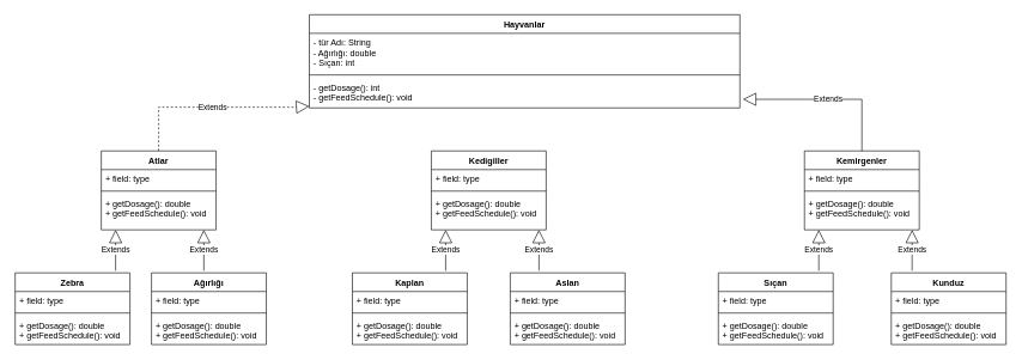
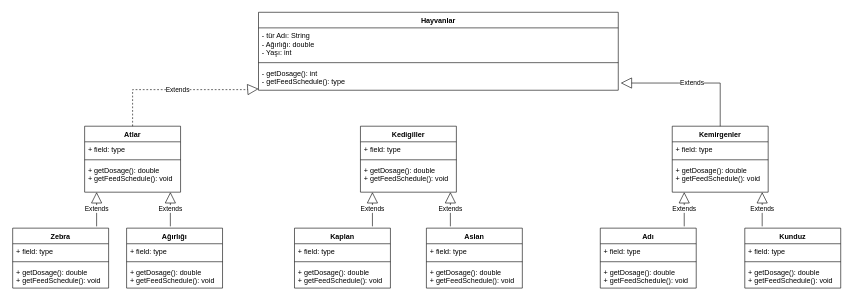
  <mxCell id="0" />
  <mxCell id="1" parent="0" />
  <mxCell id="2" value="Kemirgenler" style="swimlane;fontStyle=1;align=center;verticalAlign=top;childLayout=stackLayout;horizontal=1;startSize=26;horizontalStack=0;resizeParent=1;resizeParentMax=0;resizeLast=0;collapsible=1;marginBottom=0;" parent="1" vertex="1"><mxGeometry x="1120" y="210" width="160" height="110" as="geometry" /></mxCell>
  <mxCell id="3" value="+ field: type" style="text;strokeColor=none;fillColor=none;align=left;verticalAlign=top;spacingLeft=4;spacingRight=4;overflow=hidden;rotatable=0;points=[[0,0.5],[1,0.5]];portConstraint=eastwest;" parent="2" vertex="1"><mxGeometry y="26" width="160" height="26" as="geometry" /></mxCell>
  <mxCell id="4" value="" style="line;strokeWidth=1;fillColor=none;align=left;verticalAlign=middle;spacingTop=-1;spacingLeft=3;spacingRight=3;rotatable=0;labelPosition=right;points=[];portConstraint=eastwest;strokeColor=inherit;" parent="2" vertex="1"><mxGeometry y="52" width="160" height="8" as="geometry" /></mxCell>
  <mxCell id="5" value="+ getDosage(): double&#10;+ getFeedSchedule(): void" style="text;strokeColor=none;fillColor=none;align=left;verticalAlign=top;spacingLeft=4;spacingRight=4;overflow=hidden;rotatable=0;points=[[0,0.5],[1,0.5]];portConstraint=eastwest;" parent="2" vertex="1"><mxGeometry y="60" width="160" height="50" as="geometry" /></mxCell>
  <mxCell id="6" value="Kedigiller" style="swimlane;fontStyle=1;align=center;verticalAlign=top;childLayout=stackLayout;horizontal=1;startSize=26;horizontalStack=0;resizeParent=1;resizeParentMax=0;resizeLast=0;collapsible=1;marginBottom=0;" parent="1" vertex="1"><mxGeometry x="600" y="210" width="160" height="110" as="geometry" /></mxCell>
  <mxCell id="7" value="+ field: type" style="text;strokeColor=none;fillColor=none;align=left;verticalAlign=top;spacingLeft=4;spacingRight=4;overflow=hidden;rotatable=0;points=[[0,0.5],[1,0.5]];portConstraint=eastwest;" parent="6" vertex="1"><mxGeometry y="26" width="160" height="26" as="geometry" /></mxCell>
  <mxCell id="8" value="" style="line;strokeWidth=1;fillColor=none;align=left;verticalAlign=middle;spacingTop=-1;spacingLeft=3;spacingRight=3;rotatable=0;labelPosition=right;points=[];portConstraint=eastwest;strokeColor=inherit;" parent="6" vertex="1"><mxGeometry y="52" width="160" height="8" as="geometry" /></mxCell>
  <mxCell id="9" value="+ getDosage(): double&#10;+ getFeedSchedule(): void" style="text;strokeColor=none;fillColor=none;align=left;verticalAlign=top;spacingLeft=4;spacingRight=4;overflow=hidden;rotatable=0;points=[[0,0.5],[1,0.5]];portConstraint=eastwest;" parent="6" vertex="1"><mxGeometry y="60" width="160" height="50" as="geometry" /></mxCell>
  <mxCell id="10" value="Atlar" style="swimlane;fontStyle=1;align=center;verticalAlign=top;childLayout=stackLayout;horizontal=1;startSize=26;horizontalStack=0;resizeParent=1;resizeParentMax=0;resizeLast=0;collapsible=1;marginBottom=0;" parent="1" vertex="1"><mxGeometry x="140" y="210" width="160" height="110" as="geometry" /></mxCell>
  <mxCell id="11" value="+ field: type" style="text;strokeColor=none;fillColor=none;align=left;verticalAlign=top;spacingLeft=4;spacingRight=4;overflow=hidden;rotatable=0;points=[[0,0.5],[1,0.5]];portConstraint=eastwest;" parent="10" vertex="1"><mxGeometry y="26" width="160" height="26" as="geometry" /></mxCell>
  <mxCell id="12" value="" style="line;strokeWidth=1;fillColor=none;align=left;verticalAlign=middle;spacingTop=-1;spacingLeft=3;spacingRight=3;rotatable=0;labelPosition=right;points=[];portConstraint=eastwest;strokeColor=inherit;" parent="10" vertex="1"><mxGeometry y="52" width="160" height="8" as="geometry" /></mxCell>
  <mxCell id="13" value="+ getDosage(): double&#10;+ getFeedSchedule(): void" style="text;strokeColor=none;fillColor=none;align=left;verticalAlign=top;spacingLeft=4;spacingRight=4;overflow=hidden;rotatable=0;points=[[0,0.5],[1,0.5]];portConstraint=eastwest;" parent="10" vertex="1"><mxGeometry y="60" width="160" height="50" as="geometry" /></mxCell>
  <mxCell id="14" value="Hayvanlar" style="swimlane;fontStyle=1;align=center;verticalAlign=top;childLayout=stackLayout;horizontal=1;startSize=26;horizontalStack=0;resizeParent=1;resizeParentMax=0;resizeLast=0;collapsible=1;marginBottom=0;" parent="1" vertex="1"><mxGeometry x="430" y="20" width="600" height="130" as="geometry" /></mxCell>
- <mxCell id="15" value="- tür Adı: String&#10;- Ağırlığı: double&#10;- Sıçan: int" style="text;strokeColor=none;fillColor=none;align=left;verticalAlign=top;spacingLeft=4;spacingRight=4;overflow=hidden;rotatable=0;points=[[0,0.5],[1,0.5]];portConstraint=eastwest;" parent="14" vertex="1"><mxGeometry y="26" width="600" height="54" as="geometry" /></mxCell>
+ <mxCell id="15" value="- tür Adı: String&#10;- Ağırlığı: double&#10;- Yaşı: int" style="text;strokeColor=none;fillColor=none;align=left;verticalAlign=top;spacingLeft=4;spacingRight=4;overflow=hidden;rotatable=0;points=[[0,0.5],[1,0.5]];portConstraint=eastwest;" parent="14" vertex="1"><mxGeometry y="26" width="600" height="54" as="geometry" /></mxCell>
  <mxCell id="16" value="" style="line;strokeWidth=1;fillColor=none;align=left;verticalAlign=middle;spacingTop=-1;spacingLeft=3;spacingRight=3;rotatable=0;labelPosition=right;points=[];portConstraint=eastwest;strokeColor=inherit;" parent="14" vertex="1"><mxGeometry y="80" width="600" height="8" as="geometry" /></mxCell>
- <mxCell id="17" value="- getDosage(): int&#10;- getFeedSchedule(): void" style="text;strokeColor=none;fillColor=none;align=left;verticalAlign=top;spacingLeft=4;spacingRight=4;overflow=hidden;rotatable=0;points=[[0,0.5],[1,0.5]];portConstraint=eastwest;" parent="14" vertex="1"><mxGeometry y="88" width="600" height="42" as="geometry" /></mxCell>
+ <mxCell id="17" value="- getDosage(): int&#10;- getFeedSchedule(): type" style="text;strokeColor=none;fillColor=none;align=left;verticalAlign=top;spacingLeft=4;spacingRight=4;overflow=hidden;rotatable=0;points=[[0,0.5],[1,0.5]];portConstraint=eastwest;" parent="14" vertex="1"><mxGeometry y="88" width="600" height="42" as="geometry" /></mxCell>
  <mxCell id="18" value="Extends" style="endArrow=block;endSize=16;endFill=0;html=1;rounded=0;entryX=1.007;entryY=0.714;entryDx=0;entryDy=0;entryPerimeter=0;" parent="1" target="17" edge="1"><mxGeometry width="160" relative="1" as="geometry"><mxPoint x="1200" y="210" as="sourcePoint" /><mxPoint x="1070" y="140" as="targetPoint" /><Array as="points"><mxPoint x="1200" y="210" /><mxPoint x="1200" y="138" /><mxPoint x="1130" y="138" /></Array></mxGeometry></mxCell>
  <mxCell id="19" value="Extends" style="endArrow=block;endSize=16;endFill=0;html=1;rounded=0;exitX=0.5;exitY=0;exitDx=0;exitDy=0;dashed=1;" parent="1" source="10" target="17" edge="1"><mxGeometry width="160" relative="1" as="geometry"><mxPoint x="112" y="260" as="sourcePoint" /><mxPoint x="170" y="170" as="targetPoint" /><Array as="points"><mxPoint x="220" y="149" /><mxPoint x="240" y="149" /><mxPoint x="410" y="149" /></Array></mxGeometry></mxCell>
  <mxCell id="20" value="Kaplan" style="swimlane;fontStyle=1;align=center;verticalAlign=top;childLayout=stackLayout;horizontal=1;startSize=26;horizontalStack=0;resizeParent=1;resizeParentMax=0;resizeLast=0;collapsible=1;marginBottom=0;" parent="1" vertex="1"><mxGeometry x="490" y="380" width="160" height="100" as="geometry" /></mxCell>
  <mxCell id="21" value="+ field: type" style="text;strokeColor=none;fillColor=none;align=left;verticalAlign=top;spacingLeft=4;spacingRight=4;overflow=hidden;rotatable=0;points=[[0,0.5],[1,0.5]];portConstraint=eastwest;" parent="20" vertex="1"><mxGeometry y="26" width="160" height="26" as="geometry" /></mxCell>
  <mxCell id="22" value="" style="line;strokeWidth=1;fillColor=none;align=left;verticalAlign=middle;spacingTop=-1;spacingLeft=3;spacingRight=3;rotatable=0;labelPosition=right;points=[];portConstraint=eastwest;strokeColor=inherit;" parent="20" vertex="1"><mxGeometry y="52" width="160" height="8" as="geometry" /></mxCell>
  <mxCell id="23" value="+ getDosage(): double&#10;+ getFeedSchedule(): void" style="text;strokeColor=none;fillColor=none;align=left;verticalAlign=top;spacingLeft=4;spacingRight=4;overflow=hidden;rotatable=0;points=[[0,0.5],[1,0.5]];portConstraint=eastwest;" parent="20" vertex="1"><mxGeometry y="60" width="160" height="40" as="geometry" /></mxCell>
  <mxCell id="24" value="Aslan" style="swimlane;fontStyle=1;align=center;verticalAlign=top;childLayout=stackLayout;horizontal=1;startSize=26;horizontalStack=0;resizeParent=1;resizeParentMax=0;resizeLast=0;collapsible=1;marginBottom=0;" parent="1" vertex="1"><mxGeometry x="710" y="380" width="160" height="100" as="geometry" /></mxCell>
  <mxCell id="25" value="+ field: type" style="text;strokeColor=none;fillColor=none;align=left;verticalAlign=top;spacingLeft=4;spacingRight=4;overflow=hidden;rotatable=0;points=[[0,0.5],[1,0.5]];portConstraint=eastwest;" parent="24" vertex="1"><mxGeometry y="26" width="160" height="26" as="geometry" /></mxCell>
  <mxCell id="26" value="" style="line;strokeWidth=1;fillColor=none;align=left;verticalAlign=middle;spacingTop=-1;spacingLeft=3;spacingRight=3;rotatable=0;labelPosition=right;points=[];portConstraint=eastwest;strokeColor=inherit;" parent="24" vertex="1"><mxGeometry y="52" width="160" height="8" as="geometry" /></mxCell>
  <mxCell id="27" value="+ getDosage(): double&#10;+ getFeedSchedule(): void" style="text;strokeColor=none;fillColor=none;align=left;verticalAlign=top;spacingLeft=4;spacingRight=4;overflow=hidden;rotatable=0;points=[[0,0.5],[1,0.5]];portConstraint=eastwest;" parent="24" vertex="1"><mxGeometry y="60" width="160" height="40" as="geometry" /></mxCell>
  <mxCell id="28" value="Kunduz" style="swimlane;fontStyle=1;align=center;verticalAlign=top;childLayout=stackLayout;horizontal=1;startSize=26;horizontalStack=0;resizeParent=1;resizeParentMax=0;resizeLast=0;collapsible=1;marginBottom=0;" parent="1" vertex="1"><mxGeometry x="1241" y="380" width="160" height="100" as="geometry" /></mxCell>
  <mxCell id="29" value="+ field: type" style="text;strokeColor=none;fillColor=none;align=left;verticalAlign=top;spacingLeft=4;spacingRight=4;overflow=hidden;rotatable=0;points=[[0,0.5],[1,0.5]];portConstraint=eastwest;" parent="28" vertex="1"><mxGeometry y="26" width="160" height="26" as="geometry" /></mxCell>
  <mxCell id="30" value="" style="line;strokeWidth=1;fillColor=none;align=left;verticalAlign=middle;spacingTop=-1;spacingLeft=3;spacingRight=3;rotatable=0;labelPosition=right;points=[];portConstraint=eastwest;strokeColor=inherit;" parent="28" vertex="1"><mxGeometry y="52" width="160" height="8" as="geometry" /></mxCell>
  <mxCell id="31" value="+ getDosage(): double&#10;+ getFeedSchedule(): void" style="text;strokeColor=none;fillColor=none;align=left;verticalAlign=top;spacingLeft=4;spacingRight=4;overflow=hidden;rotatable=0;points=[[0,0.5],[1,0.5]];portConstraint=eastwest;" parent="28" vertex="1"><mxGeometry y="60" width="160" height="40" as="geometry" /></mxCell>
- <mxCell id="32" value="Sıçan" style="swimlane;fontStyle=1;align=center;verticalAlign=top;childLayout=stackLayout;horizontal=1;startSize=26;horizontalStack=0;resizeParent=1;resizeParentMax=0;resizeLast=0;collapsible=1;marginBottom=0;" parent="1" vertex="1"><mxGeometry x="1000" y="380" width="160" height="100" as="geometry" /></mxCell>
+ <mxCell id="32" value="Adı" style="swimlane;fontStyle=1;align=center;verticalAlign=top;childLayout=stackLayout;horizontal=1;startSize=26;horizontalStack=0;resizeParent=1;resizeParentMax=0;resizeLast=0;collapsible=1;marginBottom=0;" parent="1" vertex="1"><mxGeometry x="1000" y="380" width="160" height="100" as="geometry" /></mxCell>
  <mxCell id="33" value="+ field: type" style="text;strokeColor=none;fillColor=none;align=left;verticalAlign=top;spacingLeft=4;spacingRight=4;overflow=hidden;rotatable=0;points=[[0,0.5],[1,0.5]];portConstraint=eastwest;" parent="32" vertex="1"><mxGeometry y="26" width="160" height="26" as="geometry" /></mxCell>
  <mxCell id="34" value="" style="line;strokeWidth=1;fillColor=none;align=left;verticalAlign=middle;spacingTop=-1;spacingLeft=3;spacingRight=3;rotatable=0;labelPosition=right;points=[];portConstraint=eastwest;strokeColor=inherit;" parent="32" vertex="1"><mxGeometry y="52" width="160" height="8" as="geometry" /></mxCell>
  <mxCell id="35" value="+ getDosage(): double&#10;+ getFeedSchedule(): void" style="text;strokeColor=none;fillColor=none;align=left;verticalAlign=top;spacingLeft=4;spacingRight=4;overflow=hidden;rotatable=0;points=[[0,0.5],[1,0.5]];portConstraint=eastwest;" parent="32" vertex="1"><mxGeometry y="60" width="160" height="40" as="geometry" /></mxCell>
  <mxCell id="36" value="Ağırlığı" style="swimlane;fontStyle=1;align=center;verticalAlign=top;childLayout=stackLayout;horizontal=1;startSize=26;horizontalStack=0;resizeParent=1;resizeParentMax=0;resizeLast=0;collapsible=1;marginBottom=0;" parent="1" vertex="1"><mxGeometry x="210" y="380" width="160" height="100" as="geometry" /></mxCell>
  <mxCell id="37" value="+ field: type" style="text;strokeColor=none;fillColor=none;align=left;verticalAlign=top;spacingLeft=4;spacingRight=4;overflow=hidden;rotatable=0;points=[[0,0.5],[1,0.5]];portConstraint=eastwest;" parent="36" vertex="1"><mxGeometry y="26" width="160" height="26" as="geometry" /></mxCell>
  <mxCell id="38" value="" style="line;strokeWidth=1;fillColor=none;align=left;verticalAlign=middle;spacingTop=-1;spacingLeft=3;spacingRight=3;rotatable=0;labelPosition=right;points=[];portConstraint=eastwest;strokeColor=inherit;" parent="36" vertex="1"><mxGeometry y="52" width="160" height="8" as="geometry" /></mxCell>
  <mxCell id="39" value="+ getDosage(): double&#10;+ getFeedSchedule(): void" style="text;strokeColor=none;fillColor=none;align=left;verticalAlign=top;spacingLeft=4;spacingRight=4;overflow=hidden;rotatable=0;points=[[0,0.5],[1,0.5]];portConstraint=eastwest;" parent="36" vertex="1"><mxGeometry y="60" width="160" height="40" as="geometry" /></mxCell>
  <mxCell id="40" value="Zebra" style="swimlane;fontStyle=1;align=center;verticalAlign=top;childLayout=stackLayout;horizontal=1;startSize=26;horizontalStack=0;resizeParent=1;resizeParentMax=0;resizeLast=0;collapsible=1;marginBottom=0;" parent="1" vertex="1"><mxGeometry x="20" y="380" width="160" height="100" as="geometry" /></mxCell>
  <mxCell id="41" value="+ field: type" style="text;strokeColor=none;fillColor=none;align=left;verticalAlign=top;spacingLeft=4;spacingRight=4;overflow=hidden;rotatable=0;points=[[0,0.5],[1,0.5]];portConstraint=eastwest;" parent="40" vertex="1"><mxGeometry y="26" width="160" height="26" as="geometry" /></mxCell>
  <mxCell id="42" value="" style="line;strokeWidth=1;fillColor=none;align=left;verticalAlign=middle;spacingTop=-1;spacingLeft=3;spacingRight=3;rotatable=0;labelPosition=right;points=[];portConstraint=eastwest;strokeColor=inherit;" parent="40" vertex="1"><mxGeometry y="52" width="160" height="8" as="geometry" /></mxCell>
  <mxCell id="43" value="+ getDosage(): double&#10;+ getFeedSchedule(): void" style="text;strokeColor=none;fillColor=none;align=left;verticalAlign=top;spacingLeft=4;spacingRight=4;overflow=hidden;rotatable=0;points=[[0,0.5],[1,0.5]];portConstraint=eastwest;" parent="40" vertex="1"><mxGeometry y="60" width="160" height="40" as="geometry" /></mxCell>
  <mxCell id="44" value="Extends" style="endArrow=block;endSize=16;endFill=0;html=1;rounded=0;entryX=0.417;entryY=1.071;entryDx=0;entryDy=0;entryPerimeter=0;exitX=0.875;exitY=-0.03;exitDx=0;exitDy=0;exitPerimeter=0;" parent="1" source="40" edge="1"><mxGeometry width="160" relative="1" as="geometry"><mxPoint x="160" y="360" as="sourcePoint" /><mxPoint x="160" y="320" as="targetPoint" /></mxGeometry></mxCell>
  <mxCell id="45" value="Extends" style="endArrow=block;endSize=16;endFill=0;html=1;rounded=0;exitX=0.5;exitY=0;exitDx=0;exitDy=0;entryX=0.417;entryY=1.071;entryDx=0;entryDy=0;entryPerimeter=0;" parent="1" edge="1"><mxGeometry width="160" relative="1" as="geometry"><mxPoint x="750" y="377" as="sourcePoint" /><mxPoint x="750" y="320" as="targetPoint" /></mxGeometry></mxCell>
  <mxCell id="46" value="Extends" style="endArrow=block;endSize=16;endFill=0;html=1;rounded=0;exitX=0.5;exitY=0;exitDx=0;exitDy=0;entryX=0.417;entryY=1.071;entryDx=0;entryDy=0;entryPerimeter=0;" parent="1" edge="1"><mxGeometry width="160" relative="1" as="geometry"><mxPoint x="620" y="377" as="sourcePoint" /><mxPoint x="620" y="320" as="targetPoint" /></mxGeometry></mxCell>
  <mxCell id="47" value="Extends" style="endArrow=block;endSize=16;endFill=0;html=1;rounded=0;exitX=0.456;exitY=-0.03;exitDx=0;exitDy=0;exitPerimeter=0;" parent="1" source="36" edge="1"><mxGeometry width="160" relative="1" as="geometry"><mxPoint x="280" y="370" as="sourcePoint" /><mxPoint x="283" y="320" as="targetPoint" /></mxGeometry></mxCell>
  <mxCell id="48" value="Extends" style="endArrow=block;endSize=16;endFill=0;html=1;rounded=0;exitX=0.5;exitY=0;exitDx=0;exitDy=0;entryX=0.417;entryY=1.071;entryDx=0;entryDy=0;entryPerimeter=0;" parent="1" edge="1"><mxGeometry width="160" relative="1" as="geometry"><mxPoint x="1140" y="377" as="sourcePoint" /><mxPoint x="1140" y="320" as="targetPoint" /></mxGeometry></mxCell>
  <mxCell id="49" value="Extends" style="endArrow=block;endSize=16;endFill=0;html=1;rounded=0;exitX=0.5;exitY=0;exitDx=0;exitDy=0;entryX=0.417;entryY=1.071;entryDx=0;entryDy=0;entryPerimeter=0;" parent="1" edge="1"><mxGeometry width="160" relative="1" as="geometry"><mxPoint x="1270" y="377" as="sourcePoint" /><mxPoint x="1270" y="320" as="targetPoint" /></mxGeometry></mxCell>
